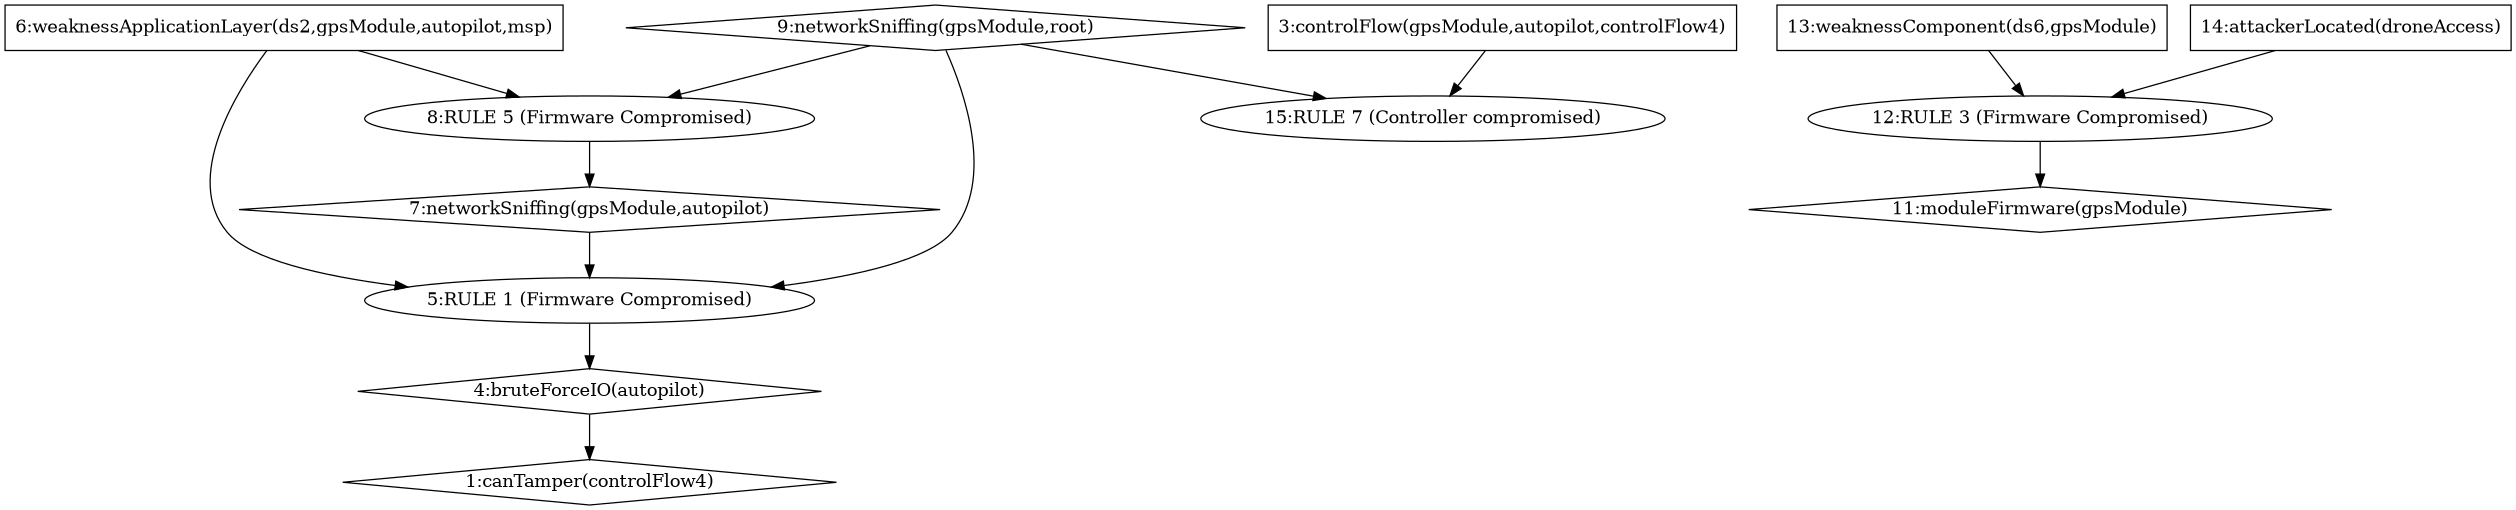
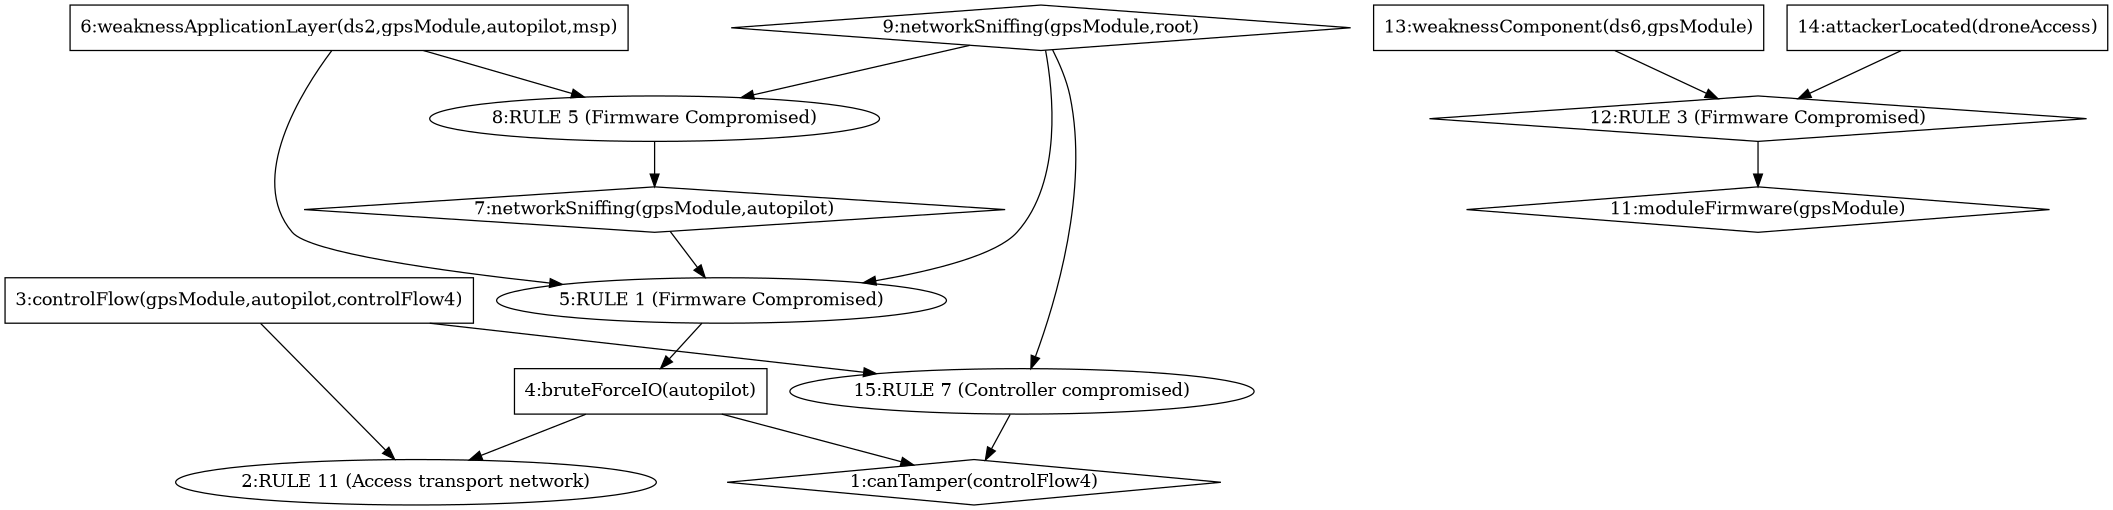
  digraph {
    node [shape=diamond]
    n1 [label="1:canTamper(controlFlow4)"]
+   n2 [label="2:RULE 11 (Access transport network)" shape=ellipse]
    n3 [label="3:controlFlow(gpsModule,autopilot,controlFlow4)" shape=box]
    n4 [label="15:RULE 7 (Controller compromised)" shape=ellipse]
-   n5 [label="4:bruteForceIO(autopilot)"]
+   n5 [label="4:bruteForceIO(autopilot)" shape=box]
    n6 [label="5:RULE 1 (Firmware Compromised)" shape=ellipse]
    n7 [label="6:weaknessApplicationLayer(ds2,gpsModule,autopilot,msp)" shape=box]
    n8 [label="8:RULE 5 (Firmware Compromised)" shape=ellipse]
    n9 [label="7:networkSniffing(gpsModule,autopilot)"]
    n10 [label="9:networkSniffing(gpsModule,root)"]
    n11 [label="11:moduleFirmware(gpsModule)"]
-   n12 [label="12:RULE 3 (Firmware Compromised)" shape=ellipse]
+   n12 [label="12:RULE 3 (Firmware Compromised)"]
    n13 [label="13:weaknessComponent(ds6,gpsModule)" shape=box]
    n14 [label="14:attackerLocated(droneAccess)" shape=box]
+   n3 -> n2
    n3 -> n4
+   n4 -> n1
    n5 -> n1
+   n5 -> n2
    n6 -> n5
    n7 -> n6
    n7 -> n8
    n8 -> n9
    n9 -> n6
    n10 -> n4
    n10 -> n6
    n10 -> n8
    n12 -> n11
    n13 -> n12
    n14 -> n12
  }
